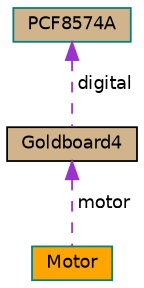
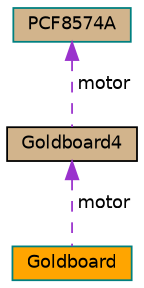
  digraph {
    node [color=teal fillcolor=tan fontname=Helvetica fontsize=10 shape=record style=filled]
    edge [color=darkorchid3 dir=back fontname=Helvetica fontsize=10 labelfontname=Helvetica labelfontsize=10 style=dashed]
    n1 [color=black fontcolor=black height=0.2 label=Goldboard4 width=0.4]
-   n2 [fillcolor=orange height=0.2 label=Motor width=0.4]
+   n2 [fillcolor=orange height=0.2 label=Goldboard width=0.4]
    n3 [height=0.2 label=PCF8574A width=0.4]
    n1 -> n2 [label=" motor"]
-   n3 -> n1 [label=" digital"]
+   n3 -> n1 [label=" motor"]
  }
